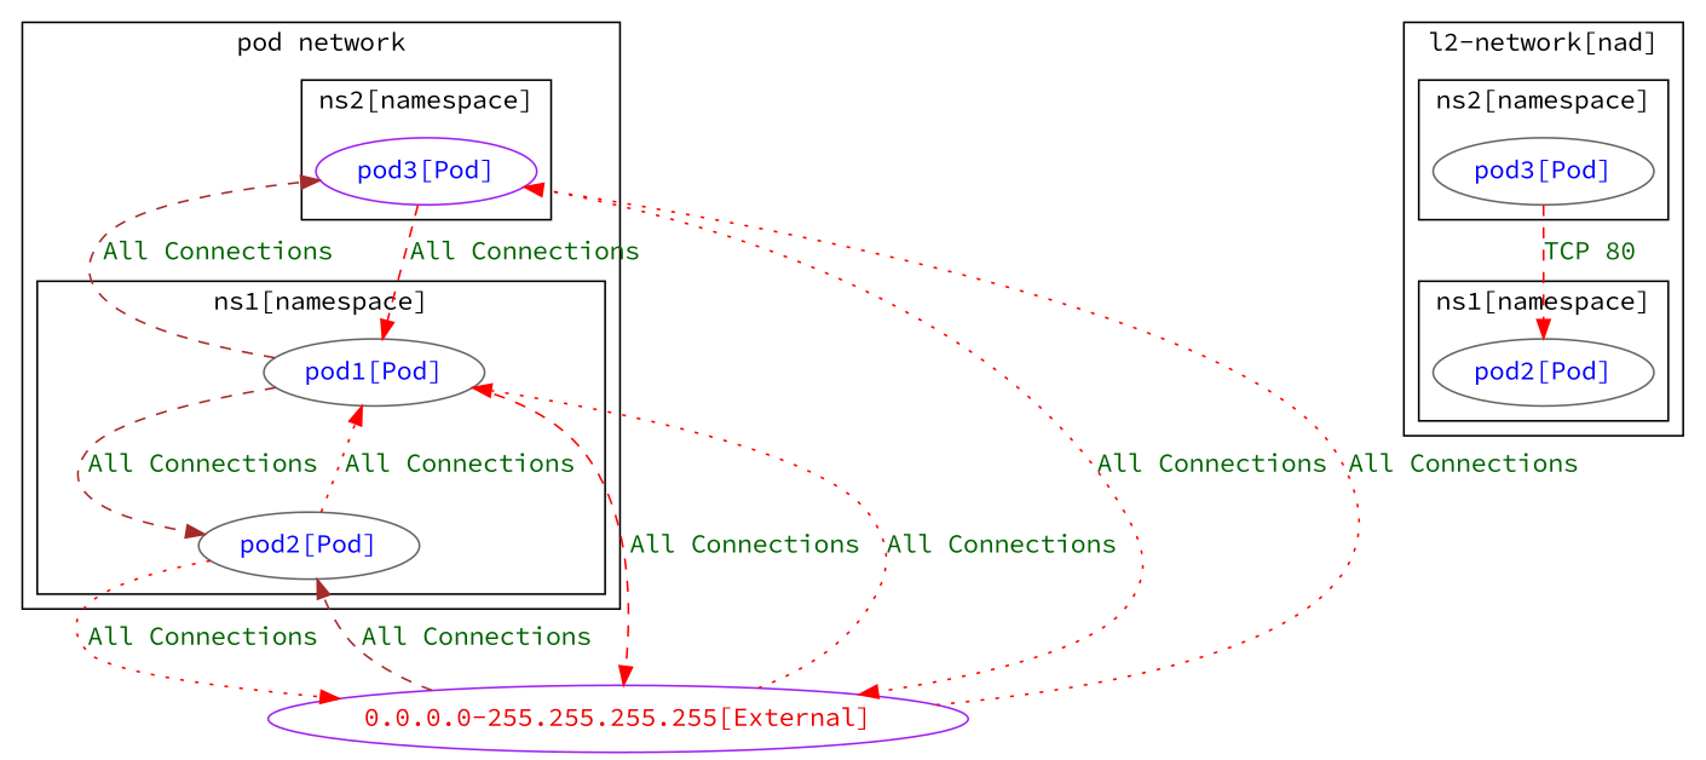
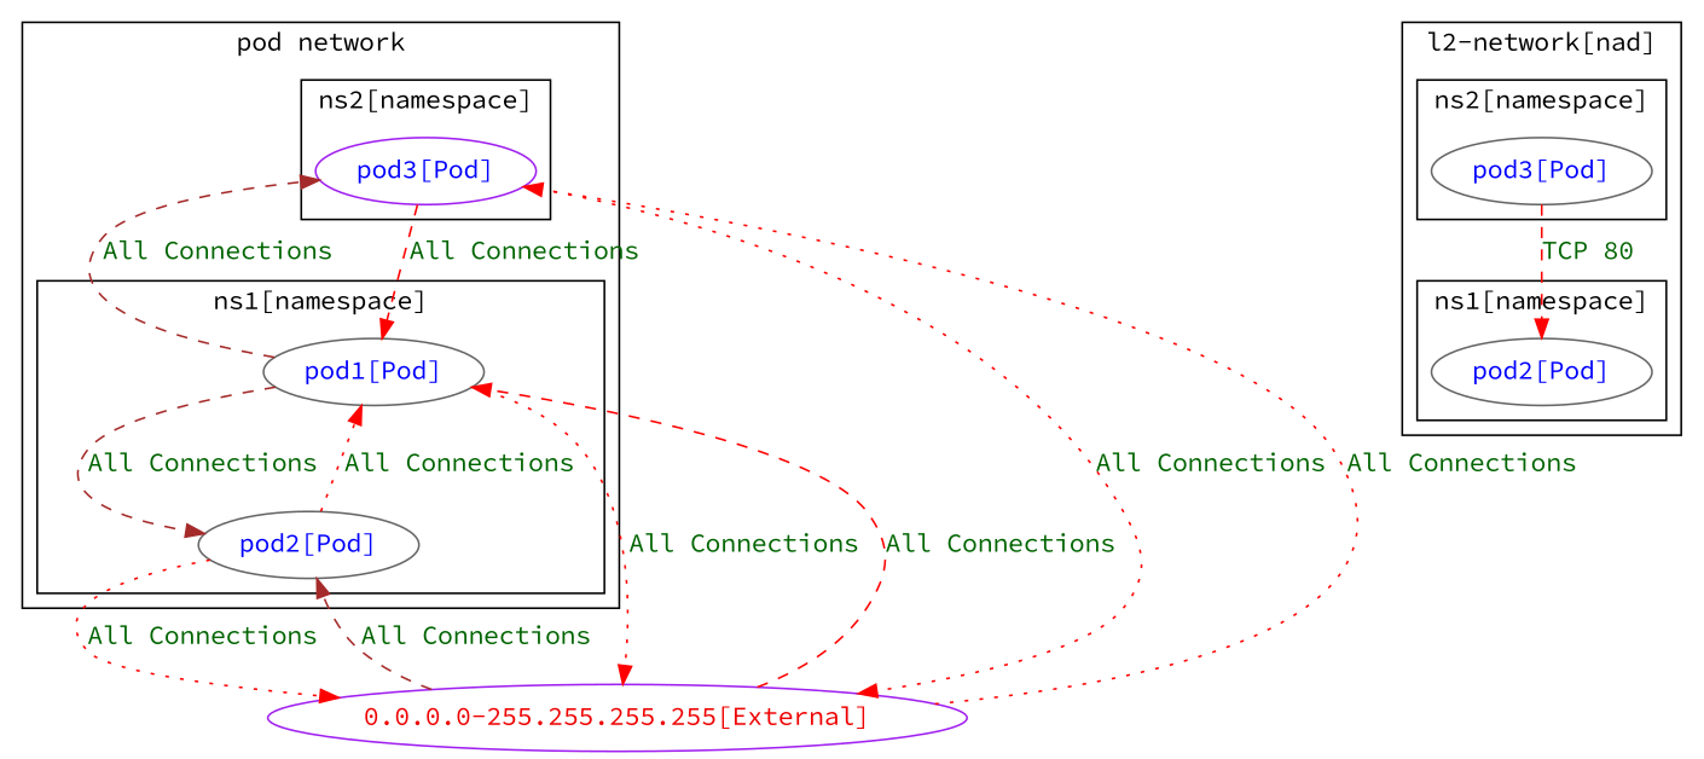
  digraph {
    fontname="Source Code Pro"
    node [color=gray40 fontcolor=blue fontname="Source Code Pro"]
    edge [color=red fontcolor=darkgreen fontname="Source Code Pro" style=dashed weight=1]
    n1 [label="pod1[Pod]"]
    n2 [label="pod2[Pod]"]
    n3 [color=purple label="pod3[Pod]"]
    n4 [label="pod2[Pod]"]
    n5 [label="pod3[Pod]"]
    n6 [color=purple fontcolor=red2 label="0.0.0.0-255.255.255.255[External]"]
    subgraph cluster_1 {
      label="pod network"
      subgraph cluster_2 {
        color=black
        fontcolor=black
        label="ns1[namespace]"
        n1
        n2
      }
      subgraph cluster_3 {
        color=black
        fontcolor=black
        label="ns2[namespace]"
        n3
      }
    }
    subgraph cluster_4 {
      label="l2-network[nad]"
      subgraph cluster_5 {
        color=black
        fontcolor=black
        label="ns1[namespace]"
        n4
      }
      subgraph cluster_6 {
        color=black
        fontcolor=black
        label="ns2[namespace]"
        n5
      }
    }
    n1 -> n2 [color=brown label="All Connections" weight=0.5]
    n1 -> n3 [color=brown label="All Connections" weight=0.5]
-   n1 -> n6 [label="All Connections"]
+   n1 -> n6 [label="All Connections" style=dotted]
    n2 -> n1 [label="All Connections" style=dotted]
    n2 -> n6 [label="All Connections" style=dotted]
    n3 -> n1 [label="All Connections"]
    n3 -> n6 [label="All Connections" style=dotted]
    n5 -> n4 [label="TCP 80"]
-   n6 -> n1 [label="All Connections" style=dotted weight=0.5]
+   n6 -> n1 [label="All Connections" weight=0.5]
    n6 -> n2 [color=brown label="All Connections" weight=0.5]
    n6 -> n3 [label="All Connections" style=dotted weight=0.5]
  }
